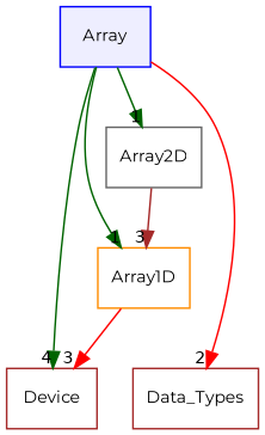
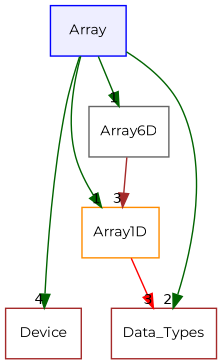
  digraph {
    compound=true
    fontname=Montserrat
    node [color=brown fontname=Montserrat fontsize=10 shape=box]
    edge [color=darkgreen fontname=Montserrat headlabel=1 labeldistance=1.5 labelfontname=Helvetica labelfontsize=10]
    n1 [color=blue fillcolor="#eeeeff" label=Array pencolor=black style=filled]
    n2 [color=darkorange label=Array1D]
-   n3 [color=gray40 label=Array2D]
+   n3 [color=gray40 label=Array6D]
    n4 [label=Device]
    n5 [label=Data_Types]
    n1 -> n2
    n1 -> n3
    n1 -> n4 [headlabel=4]
-   n1 -> n5 [color=red headlabel=2]
-   n2 -> n4 [color=red headlabel=3]
+   n1 -> n5 [headlabel=2]
+   n2 -> n5 [color=red headlabel=3]
    n3 -> n2 [color=brown headlabel=3]
  }
